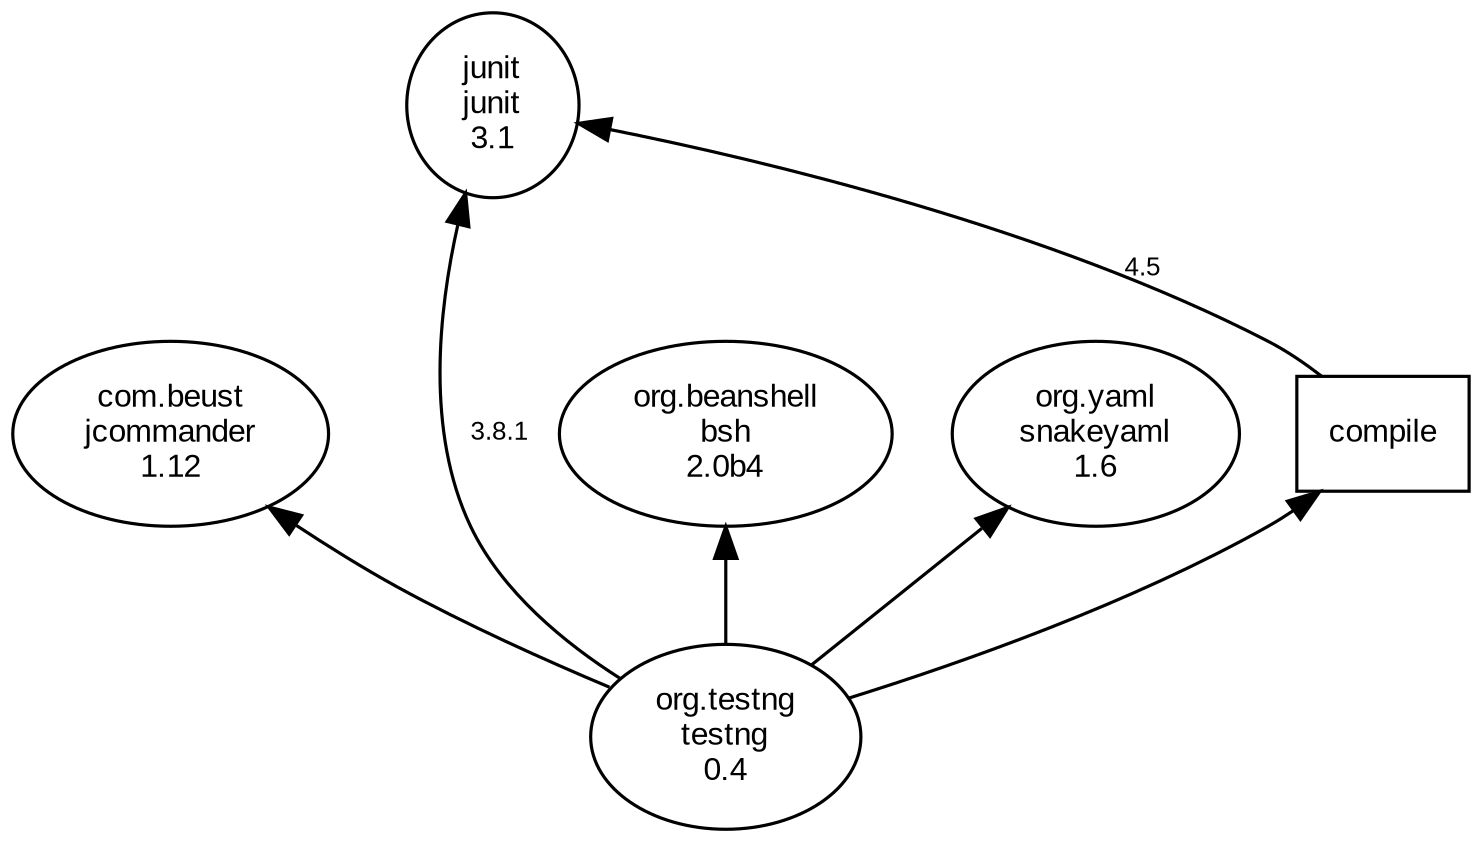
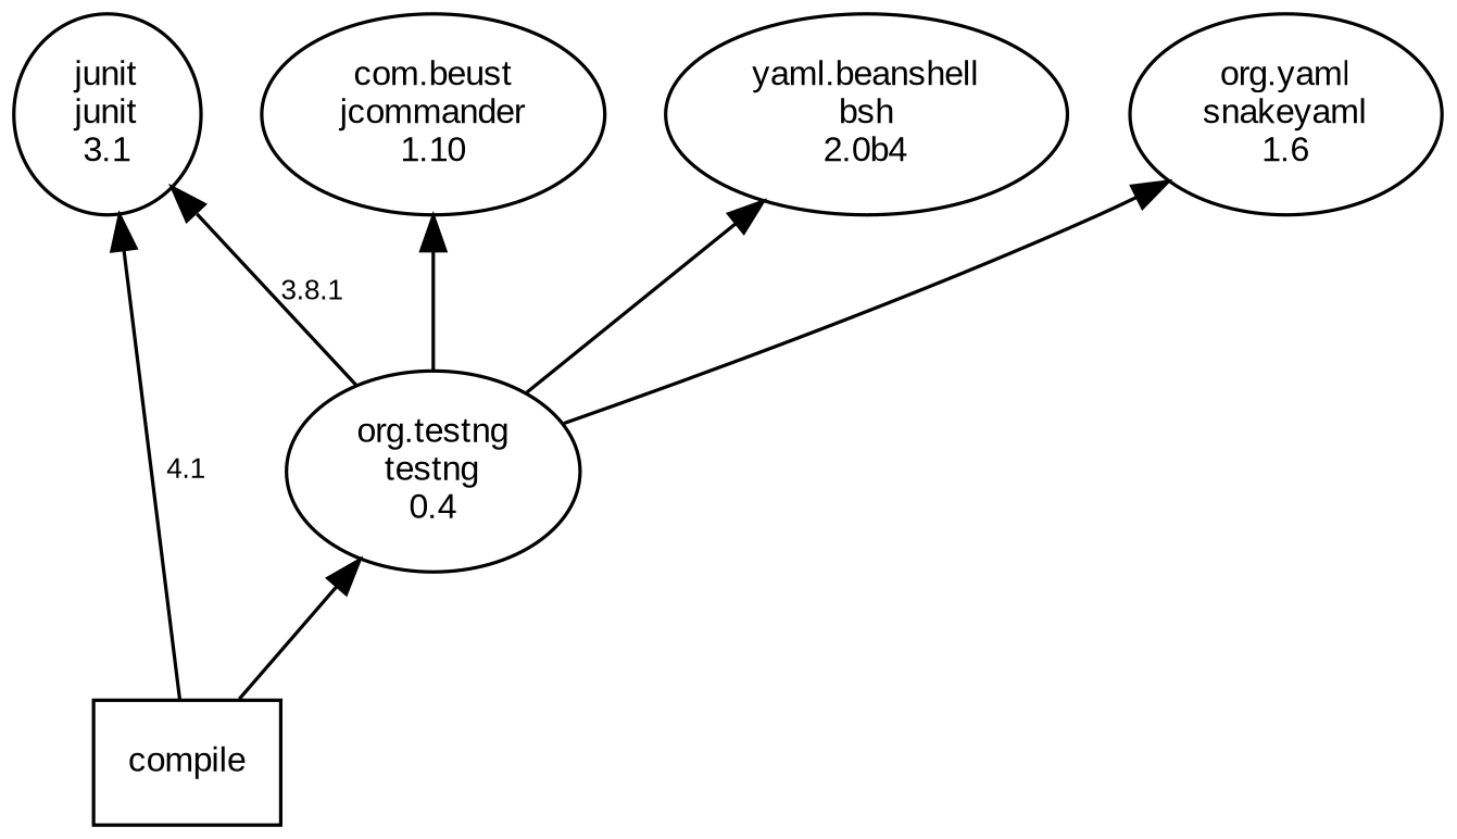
  digraph {
    concentrate=false
    rankdir=BT
    node [color=black fontname=Arial fontsize=10 shape=ellipse]
    edge [color=black fontname=Arial fontsize=8]
-   n1 [label="com.beust\njcommander\n1.12"]
+   n1 [label="com.beust\njcommander\n1.10"]
    n2 [label="junit\njunit\n3.1"]
-   n3 [label="org.beanshell\nbsh\n2.0b4"]
+   n3 [label="yaml.beanshell\nbsh\n2.0b4"]
    n4 [label="org.testng\ntestng\n0.4"]
    n5 [label="org.yaml\nsnakeyaml\n1.6"]
    compile [shape=box color=""]
    n4 -> n1
    n4 -> n2 [label="3.8.1"]
    n4 -> n3
    n4 -> n5
-   compile -> n2 [label=4.5 color=""]
-   n4 -> compile
+   compile -> n2 [label=4.1 color=""]
+   compile -> n4
  }
